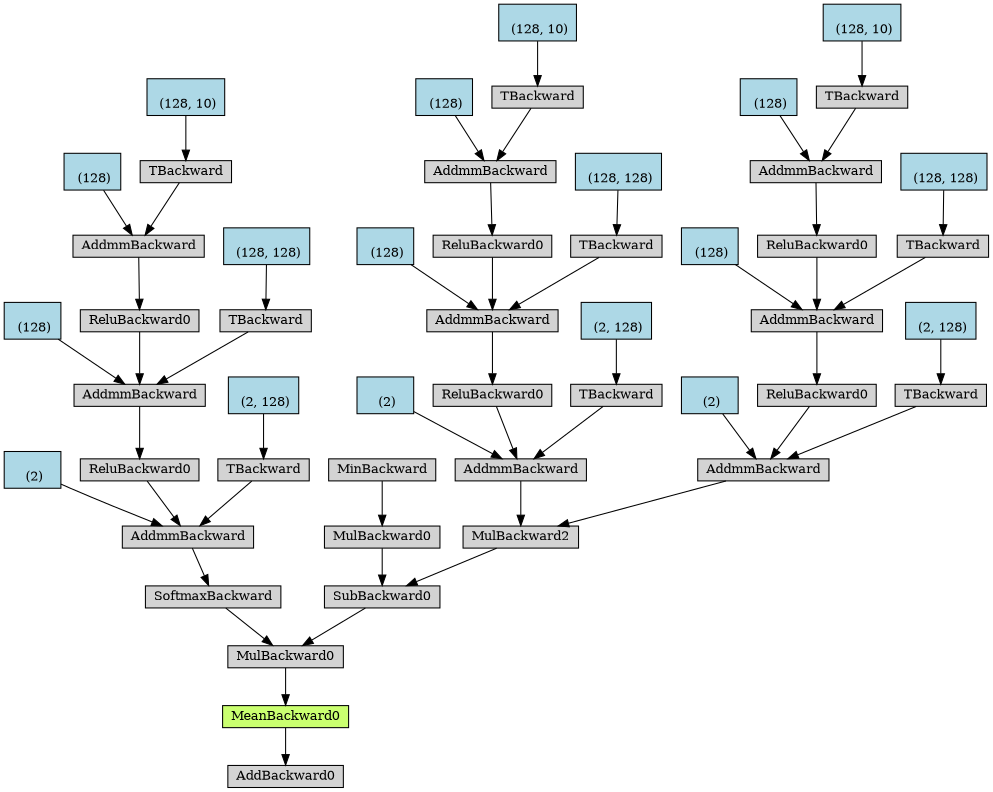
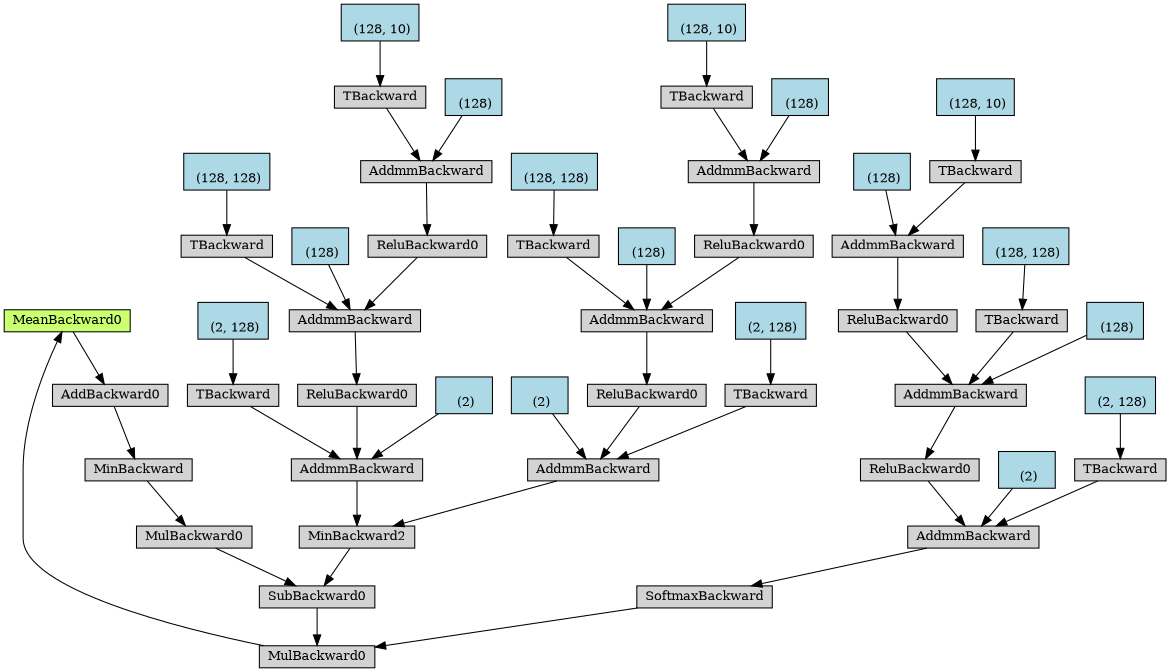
  digraph {
    node [align=left fontsize=12 ranksep=0.1 shape=box style=filled]
    n1 [fillcolor=darkolivegreen1 height=0.2 label=MeanBackward0]
    n2 [height=0.2 label=AddBackward0]
    n3 [height=0.2 label=MulBackward0]
    n4 [height=0.2 label=SoftmaxBackward]
    n5 [height=0.2 label=MinBackward]
    n6 [height=0.2 label=AddmmBackward]
    n7 [fillcolor=lightblue height=0.2 label="\n (2)"]
    n8 [height=0.2 label=ReluBackward0]
    n9 [height=0.2 label=AddmmBackward]
    n10 [fillcolor=lightblue height=0.2 label="\n (128)"]
    n11 [height=0.2 label=ReluBackward0]
    n12 [height=0.2 label=AddmmBackward]
    n13 [fillcolor=lightblue height=0.2 label="\n (128)"]
    n14 [height=0.2 label=TBackward]
    n15 [fillcolor=lightblue height=0.2 label="\n (128, 10)"]
    n16 [height=0.2 label=TBackward]
    n17 [fillcolor=lightblue height=0.2 label="\n (128, 128)"]
    n18 [height=0.2 label=TBackward]
    n19 [fillcolor=lightblue height=0.2 label="\n (2, 128)"]
    n20 [height=0.2 label=SubBackward0]
    n21 [height=0.2 label=MulBackward0]
-   n22 [height=0.2 label=MulBackward2]
+   n22 [height=0.2 label=MinBackward2]
    n23 [height=0.2 label=AddmmBackward]
    n24 [fillcolor=lightblue height=0.2 label="\n (2)"]
    n25 [height=0.2 label=ReluBackward0]
    n26 [height=0.2 label=AddmmBackward]
    n27 [fillcolor=lightblue height=0.2 label="\n (128)"]
    n28 [height=0.2 label=ReluBackward0]
    n29 [height=0.2 label=AddmmBackward]
    n30 [fillcolor=lightblue height=0.2 label="\n (128)"]
    n31 [height=0.2 label=TBackward]
    n32 [fillcolor=lightblue height=0.2 label="\n (128, 10)"]
    n33 [height=0.2 label=TBackward]
    n34 [fillcolor=lightblue height=0.2 label="\n (128, 128)"]
    n35 [height=0.2 label=TBackward]
    n36 [fillcolor=lightblue height=0.2 label="\n (2, 128)"]
    n37 [height=0.2 label=AddmmBackward]
    n38 [fillcolor=lightblue height=0.2 label="\n (2)"]
    n39 [height=0.2 label=ReluBackward0]
    n40 [height=0.2 label=AddmmBackward]
    n41 [fillcolor=lightblue height=0.2 label="\n (128)"]
    n42 [height=0.2 label=ReluBackward0]
    n43 [height=0.2 label=AddmmBackward]
    n44 [fillcolor=lightblue height=0.2 label="\n (128)"]
    n45 [height=0.2 label=TBackward]
    n46 [fillcolor=lightblue height=0.2 label="\n (128, 10)"]
    n47 [height=0.2 label=TBackward]
    n48 [fillcolor=lightblue height=0.2 label="\n (128, 128)"]
    n49 [height=0.2 label=TBackward]
    n50 [fillcolor=lightblue height=0.2 label="\n (2, 128)"]
    n1 -> n2
+   n2 -> n5
    n3 -> n1
    n4 -> n3
    n5 -> n21
    n6 -> n4
    n7 -> n6
    n8 -> n6
    n9 -> n8
    n10 -> n9
    n11 -> n9
    n12 -> n11
    n13 -> n12
    n14 -> n12
    n15 -> n14
    n16 -> n9
    n17 -> n16
    n18 -> n6
    n19 -> n18
    n20 -> n3
    n21 -> n20
    n22 -> n20
    n23 -> n22
    n24 -> n23
    n25 -> n23
    n26 -> n25
    n27 -> n26
    n28 -> n26
    n29 -> n28
    n30 -> n29
    n31 -> n29
    n32 -> n31
    n33 -> n26
    n34 -> n33
    n35 -> n23
    n36 -> n35
    n37 -> n22
    n38 -> n37
    n39 -> n37
    n40 -> n39
    n41 -> n40
    n42 -> n40
    n43 -> n42
    n44 -> n43
    n45 -> n43
    n46 -> n45
    n47 -> n40
    n48 -> n47
    n49 -> n37
    n50 -> n49
  }
